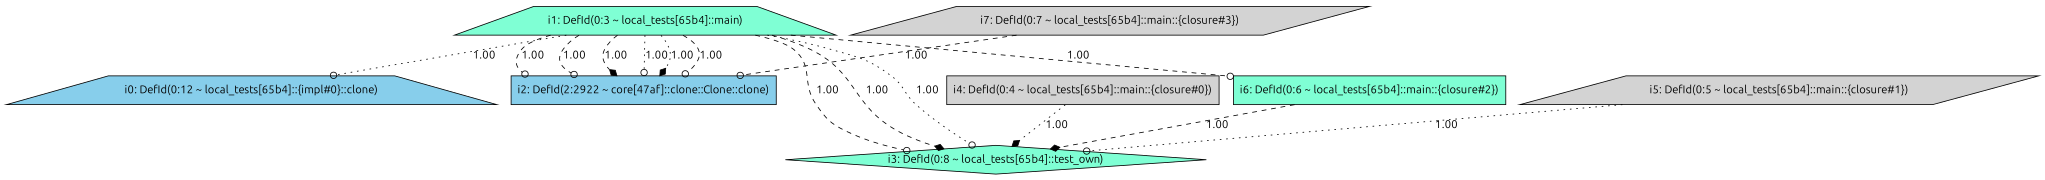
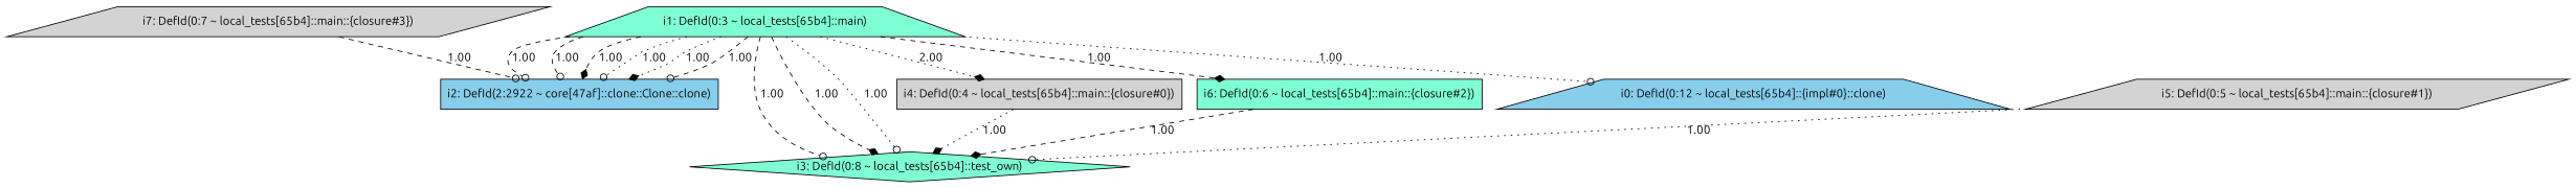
  digraph {
    fontname=Ubuntu
    node [fillcolor=aquamarine fontname=Ubuntu shape=box style=filled]
    edge [arrowhead=odot fontname=Ubuntu style=dashed]
    n1 [fillcolor=skyblue label="i0: DefId(0:12 ~ local_tests[65b4]::{impl#0}::clone)" shape=trapezium]
    n2 [label="i1: DefId(0:3 ~ local_tests[65b4]::main)" shape=trapezium]
    n3 [fillcolor=skyblue label="i2: DefId(2:2922 ~ core[47af]::clone::Clone::clone)"]
    n4 [label="i3: DefId(0:8 ~ local_tests[65b4]::test_own)" shape=diamond]
    n5 [fillcolor=lightgrey label="i4: DefId(0:4 ~ local_tests[65b4]::main::{closure#0})"]
    n6 [label="i6: DefId(0:6 ~ local_tests[65b4]::main::{closure#2})"]
    n7 [fillcolor=lightgrey label="i5: DefId(0:5 ~ local_tests[65b4]::main::{closure#1})" shape=parallelogram]
    n8 [fillcolor=lightgrey label="i7: DefId(0:7 ~ local_tests[65b4]::main::{closure#3})" shape=parallelogram]
    n2 -> n1 [label=1.00 style=dotted]
    n2 -> n3 [label=1.00]
    n2 -> n3 [label=1.00]
    n2 -> n3 [arrowhead=diamond label=1.00]
    n2 -> n3 [label=1.00 style=dotted]
    n2 -> n3 [arrowhead=diamond label=1.00 style=dotted]
    n2 -> n3 [label=1.00]
    n2 -> n4 [label=1.00]
    n2 -> n4 [arrowhead=diamond label=1.00]
    n2 -> n4 [label=1.00 style=dotted]
-   n2 -> n6 [label=1.00]
+   n2 -> n5 [arrowhead=diamond label=2.00 style=dotted]
+   n2 -> n6 [arrowhead=diamond label=1.00]
    n5 -> n4 [arrowhead=diamond label=1.00 style=dotted]
    n6 -> n4 [arrowhead=diamond label=1.00]
    n7 -> n4 [label=1.00 style=dotted]
    n8 -> n3 [label=1.00]
  }
